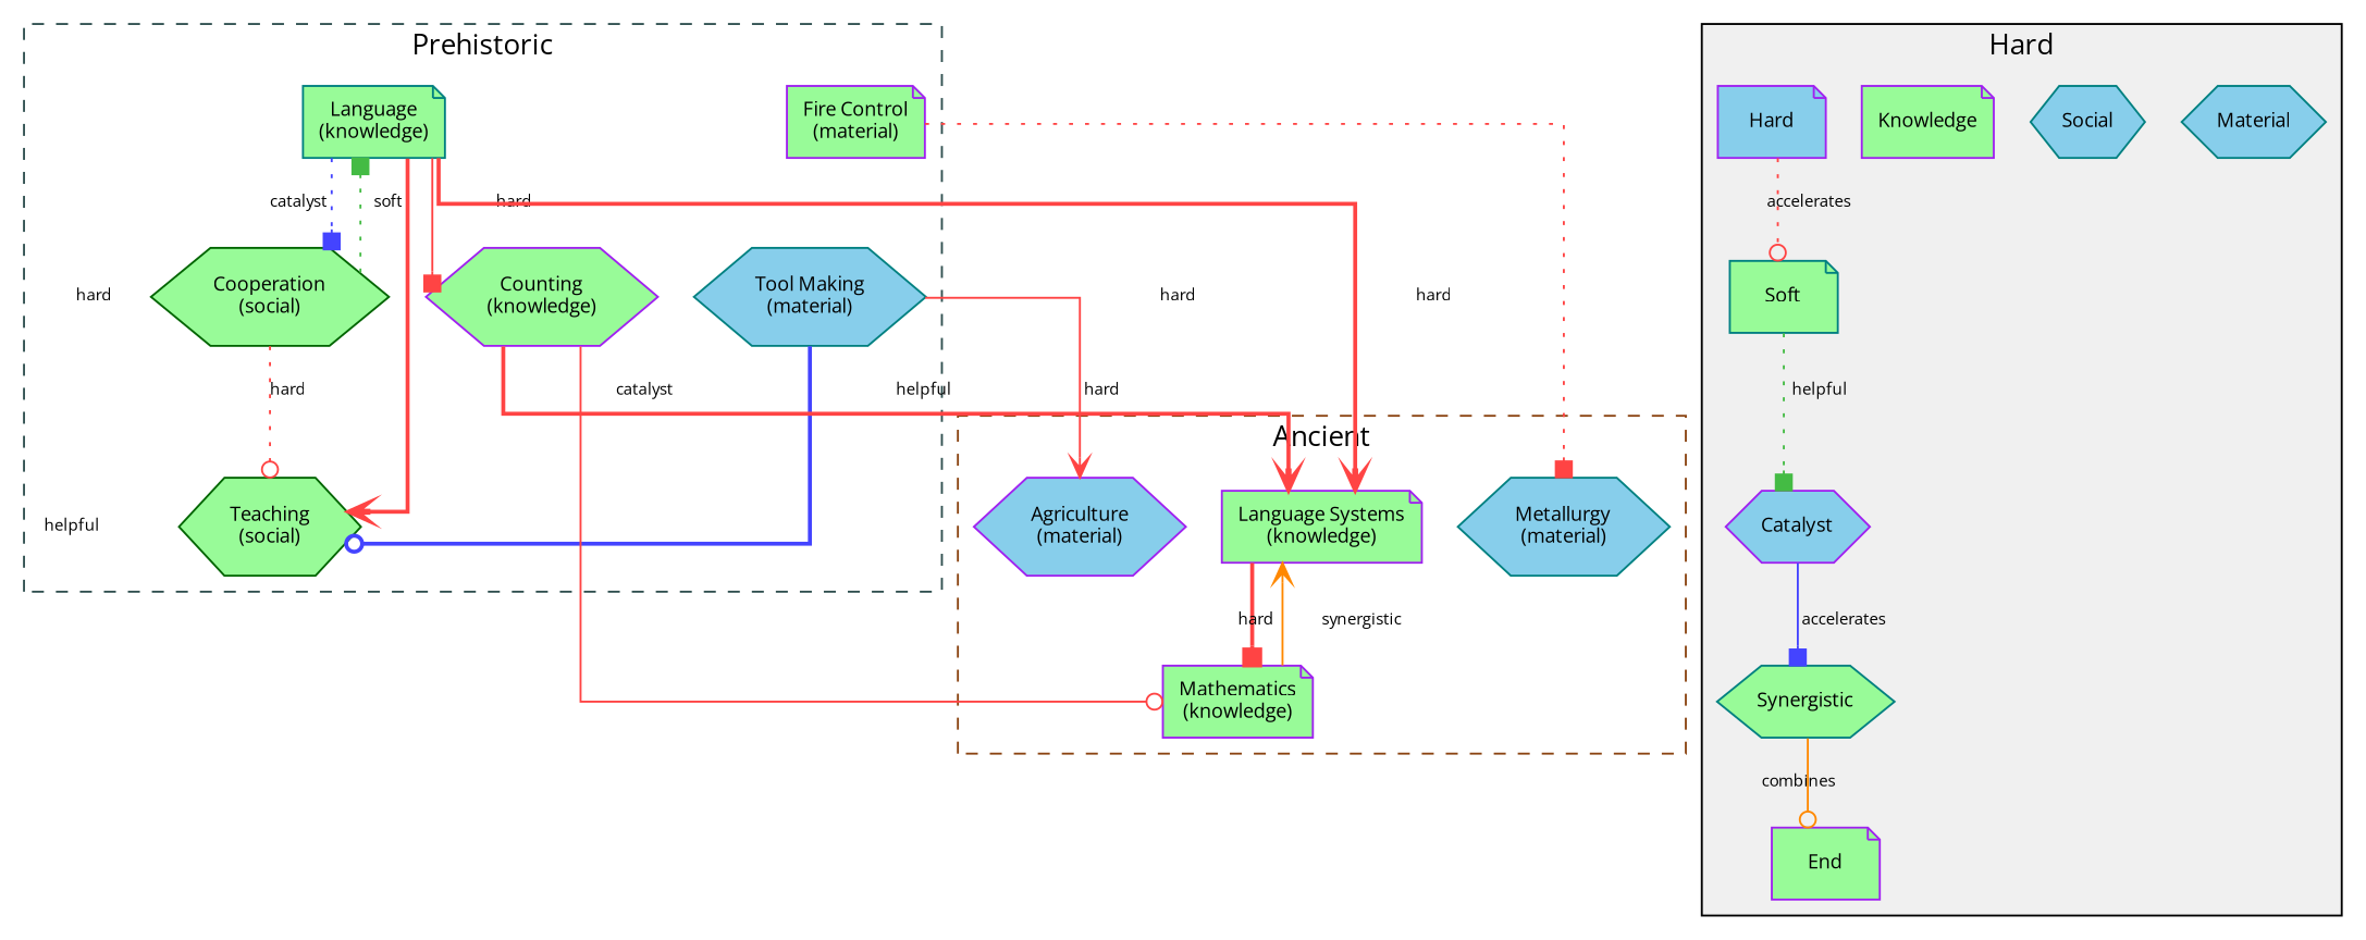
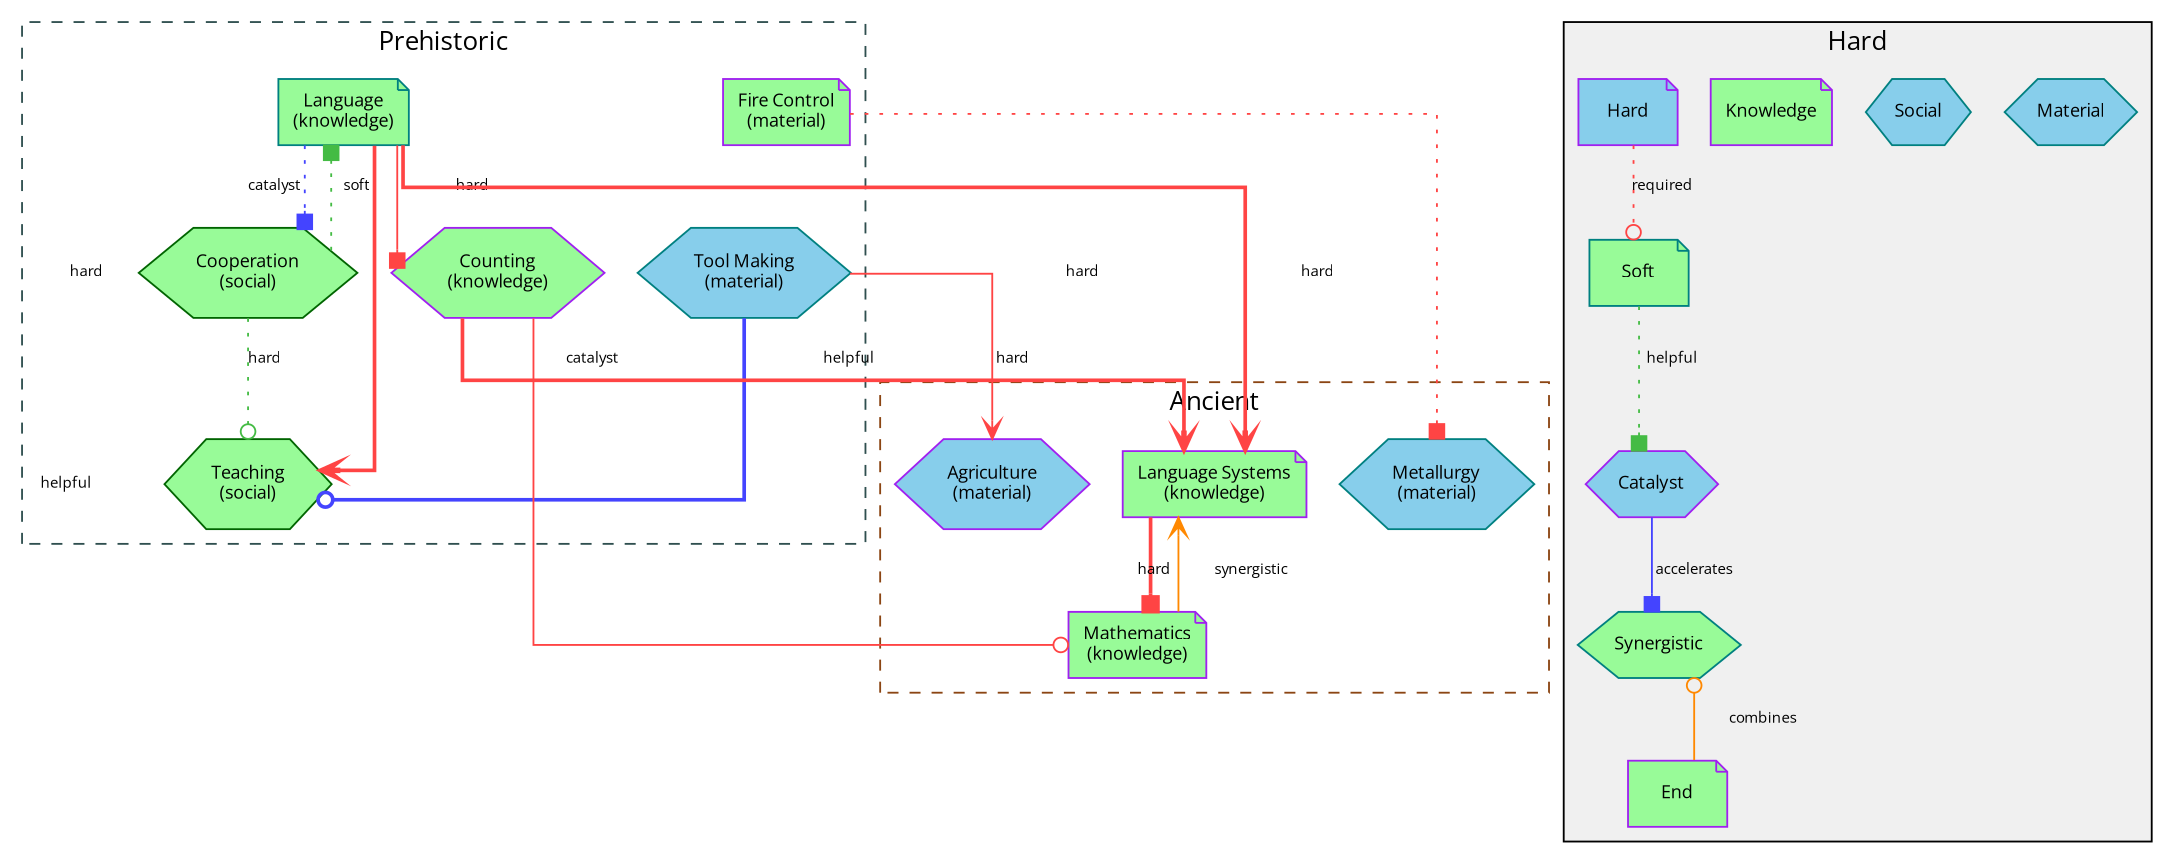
  digraph {
    fontname="Open Sans"
    rankdir=TB
    splines=ortho
    node [color=purple fillcolor=palegreen fontname="Open Sans" fontsize=10 shape=hexagon style=filled]
    edge [arrowhead=box color="#FF4444" fontname="Open Sans" fontsize=8 style=solid]
    n1 [color=teal fillcolor=skyblue label="Tool Making\n(material)"]
    n2 [label="Fire Control\n(material)" shape=note]
    n3 [color=teal label="Language\n(knowledge)" shape=note]
    n4 [label="Counting\n(knowledge)"]
    n5 [color=darkgreen label="Cooperation\n(social)"]
    n6 [color=darkgreen label="Teaching\n(social)"]
    n7 [fillcolor=skyblue label="Agriculture\n(material)"]
    n8 [label="Language Systems\n(knowledge)" shape=note]
    n9 [color=teal fillcolor=skyblue label="Metallurgy\n(material)"]
    n10 [label="Mathematics\n(knowledge)" shape=note]
    Material [color=teal fillcolor=skyblue]
    Social [color=teal fillcolor=skyblue]
    Knowledge [shape=note]
    Hard [fillcolor=skyblue shape=note]
    Soft [color=teal shape=note]
    Catalyst [fillcolor=skyblue]
    Synergistic [color=teal]
    End [shape=note]
    subgraph cluster_1 {
      color="#2F4F4F"
      label=Prehistoric
      style=dashed
      n1
      n2
      n3
      n4
      n5
      n6
    }
    subgraph cluster_2 {
      color="#8B4513"
      label=Ancient
      style=dashed
      n7
      n8
      n9
      n10
    }
    subgraph cluster_3 {
      fillcolor="#F0F0F0"
      label=Hard
      style=filled
      Material
      Social
      Knowledge
      Hard
      Soft
      Catalyst
      Synergistic
      End
    }
    n1 -> n6 [arrowhead=odot color="#4444FF" label=catalyst style=bold]
    n1 -> n7 [arrowhead=vee label=helpful]
    n2 -> n9 [label=hard style=dotted]
    n3 -> n4 [label=hard]
    n3 -> n5 [color="#4444FF" label=catalyst style=dotted]
    n3 -> n6 [arrowhead=vee label=hard style=bold]
    n3 -> n8 [arrowhead=vee label=hard style=bold]
    n4 -> n8 [arrowhead=vee label=hard style=bold]
    n4 -> n10 [arrowhead=odot label=helpful]
    n5 -> n3 [color="#44BB44" label=soft style=dotted]
-   n5 -> n6 [arrowhead=odot label=hard style=dotted]
+   n5 -> n6 [arrowhead=odot color="#44BB44" label=hard style=dotted]
    n8 -> n10 [label=hard style=bold]
    n10 -> n8 [arrowhead=vee color="#FF8800" label=synergistic]
-   Hard -> Soft [arrowhead=odot label=accelerates style=dotted]
+   Hard -> Soft [arrowhead=odot label=required style=dotted]
    Soft -> Catalyst [color="#44BB44" label=helpful style=dotted]
    Catalyst -> Synergistic [color="#4444FF" label=accelerates]
-   Synergistic -> End [arrowhead=odot color="#FF8800" label=combines]
+   End -> Synergistic [arrowhead=odot color="#FF8800" label=combines]
  }
